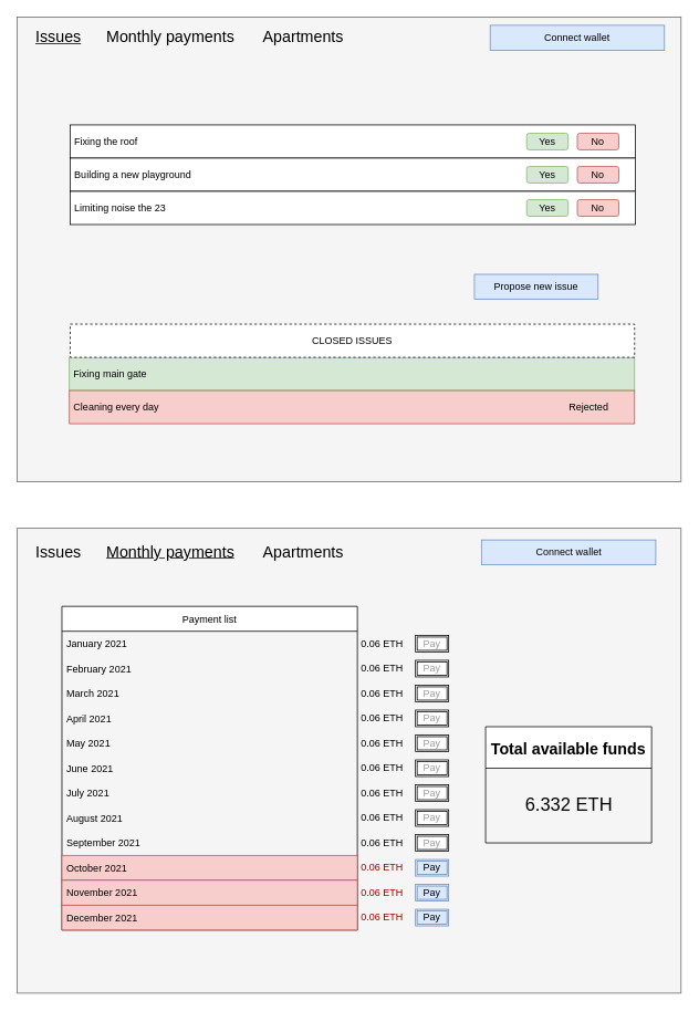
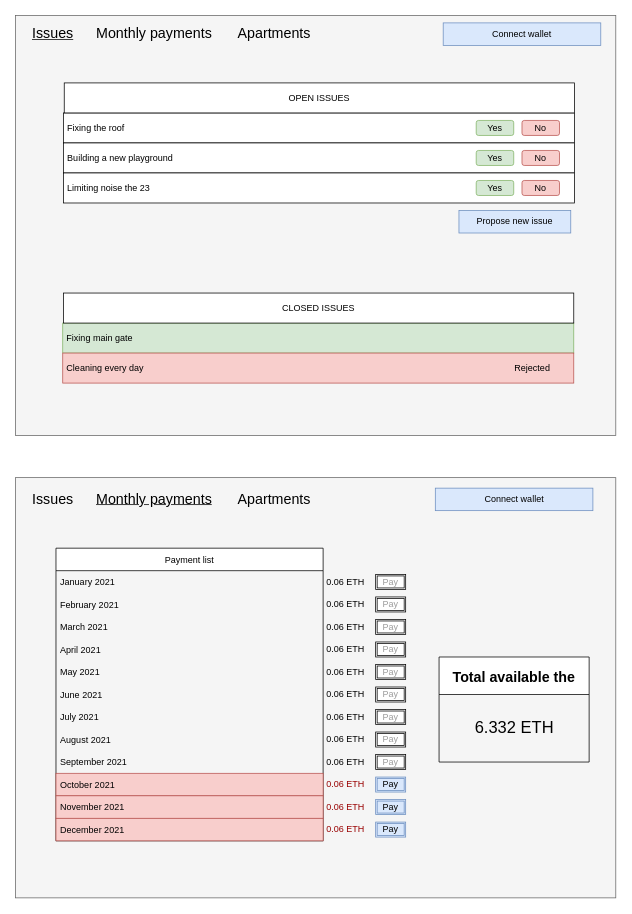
  <mxCell id="0" />
  <mxCell id="1" parent="0" />
  <mxCell id="2" value="" style="rounded=0;whiteSpace=wrap;html=1;fillColor=#f5f5f5;strokeColor=#666666;fontColor=#333333;" vertex="1" parent="1"><mxGeometry x="20" y="636" width="800" height="560" as="geometry" /></mxCell>
  <mxCell id="3" value="" style="rounded=0;whiteSpace=wrap;html=1;fillColor=#f5f5f5;strokeColor=#666666;fontColor=#333333;" vertex="1" parent="1"><mxGeometry x="20" y="20" width="800" height="560" as="geometry" /></mxCell>
  <mxCell id="4" value="&amp;nbsp;Fixing the roof" style="rounded=0;whiteSpace=wrap;html=1;align=left;" vertex="1" parent="1"><mxGeometry x="84" y="150" width="681" height="40" as="geometry" /></mxCell>
- <mxCell id="5" value="Propose new issue" style="rounded=0;whiteSpace=wrap;html=1;fillColor=#dae8fc;strokeColor=#6c8ebf;" vertex="1" parent="1"><mxGeometry x="571" y="330" width="149" height="30" as="geometry" /></mxCell>
+ <mxCell id="5" value="Propose new issue" style="rounded=0;whiteSpace=wrap;html=1;fillColor=#dae8fc;strokeColor=#6c8ebf;" vertex="1" parent="1"><mxGeometry x="611" y="280" width="149" height="30" as="geometry" /></mxCell>
  <mxCell id="6" value="No" style="rounded=1;whiteSpace=wrap;html=1;fillColor=#f8cecc;strokeColor=#b85450;" vertex="1" parent="1"><mxGeometry x="695" y="160" width="50" height="20" as="geometry" /></mxCell>
  <mxCell id="7" value="Yes" style="rounded=1;whiteSpace=wrap;html=1;fillColor=#d5e8d4;strokeColor=#82b366;" vertex="1" parent="1"><mxGeometry x="634" y="160" width="50" height="20" as="geometry" /></mxCell>
  <mxCell id="8" value="&amp;nbsp;Building a new playground" style="rounded=0;whiteSpace=wrap;html=1;align=left;" vertex="1" parent="1"><mxGeometry x="84" y="190" width="681" height="40" as="geometry" /></mxCell>
  <mxCell id="9" value="No" style="rounded=1;whiteSpace=wrap;html=1;fillColor=#f8cecc;strokeColor=#b85450;" vertex="1" parent="1"><mxGeometry x="695" y="200" width="50" height="20" as="geometry" /></mxCell>
  <mxCell id="10" value="Yes" style="rounded=1;whiteSpace=wrap;html=1;fillColor=#d5e8d4;strokeColor=#82b366;" vertex="1" parent="1"><mxGeometry x="634" y="200" width="50" height="20" as="geometry" /></mxCell>
  <mxCell id="11" value="&amp;nbsp;Limiting noise the 23" style="rounded=0;whiteSpace=wrap;html=1;align=left;" vertex="1" parent="1"><mxGeometry x="84" y="230" width="681" height="40" as="geometry" /></mxCell>
  <mxCell id="12" value="No" style="rounded=1;whiteSpace=wrap;html=1;fillColor=#f8cecc;strokeColor=#b85450;" vertex="1" parent="1"><mxGeometry x="695" y="240" width="50" height="20" as="geometry" /></mxCell>
  <mxCell id="13" value="Yes" style="rounded=1;whiteSpace=wrap;html=1;fillColor=#d5e8d4;strokeColor=#82b366;" vertex="1" parent="1"><mxGeometry x="634" y="240" width="50" height="20" as="geometry" /></mxCell>
+ <mxCell id="14" value="OPEN ISSUES" style="rounded=0;whiteSpace=wrap;html=1;" vertex="1" parent="1"><mxGeometry x="85" y="110" width="680" height="40" as="geometry" /></mxCell>
  <mxCell id="15" value="&amp;nbsp;Fixing main gate" style="rounded=0;whiteSpace=wrap;html=1;align=left;fillColor=#d5e8d4;strokeColor=#82b366;" vertex="1" parent="1"><mxGeometry x="83" y="430" width="681" height="40" as="geometry" /></mxCell>
  <mxCell id="16" value="&amp;nbsp;Cleaning every day" style="rounded=0;whiteSpace=wrap;html=1;align=left;fillColor=#f8cecc;strokeColor=#b85450;" vertex="1" parent="1"><mxGeometry x="83" y="470" width="681" height="40" as="geometry" /></mxCell>
- <mxCell id="17" value="CLOSED ISSUES" style="rounded=0;whiteSpace=wrap;html=1;dashed=1;" vertex="1" parent="1"><mxGeometry x="84" y="390" width="680" height="40" as="geometry" /></mxCell>
+ <mxCell id="17" value="CLOSED ISSUES" style="rounded=0;whiteSpace=wrap;html=1;" vertex="1" parent="1"><mxGeometry x="84" y="390" width="680" height="40" as="geometry" /></mxCell>
  <mxCell id="18" value="Rejected" style="text;html=1;strokeColor=none;fillColor=none;align=center;verticalAlign=middle;whiteSpace=wrap;rounded=0;" vertex="1" parent="1"><mxGeometry x="679" y="475" width="60" height="30" as="geometry" /></mxCell>
  <mxCell id="19" value="Connect wallet" style="rounded=0;whiteSpace=wrap;html=1;fillColor=#dae8fc;strokeColor=#6c8ebf;" vertex="1" parent="1"><mxGeometry x="590" y="30" width="210" height="30" as="geometry" /></mxCell>
  <mxCell id="20" value="Payment list" style="swimlane;fontStyle=0;childLayout=stackLayout;horizontal=1;startSize=30;horizontalStack=0;resizeParent=1;resizeParentMax=0;resizeLast=0;collapsible=1;marginBottom=0;" vertex="1" parent="1"><mxGeometry x="74" y="730" width="356" height="390" as="geometry"><mxRectangle x="64" y="690" width="100" height="30" as="alternateBounds" /></mxGeometry></mxCell>
  <mxCell id="21" value="January 2021" style="text;strokeColor=none;fillColor=none;align=left;verticalAlign=middle;spacingLeft=4;spacingRight=4;overflow=hidden;points=[[0,0.5],[1,0.5]];portConstraint=eastwest;rotatable=0;" vertex="1" parent="20"><mxGeometry y="30" width="356" height="30" as="geometry" /></mxCell>
  <mxCell id="22" value="February 2021" style="text;strokeColor=none;fillColor=none;align=left;verticalAlign=middle;spacingLeft=4;spacingRight=4;overflow=hidden;points=[[0,0.5],[1,0.5]];portConstraint=eastwest;rotatable=0;" vertex="1" parent="20"><mxGeometry y="60" width="356" height="30" as="geometry" /></mxCell>
  <mxCell id="23" value="March 2021" style="text;strokeColor=none;fillColor=none;align=left;verticalAlign=middle;spacingLeft=4;spacingRight=4;overflow=hidden;points=[[0,0.5],[1,0.5]];portConstraint=eastwest;rotatable=0;" vertex="1" parent="20"><mxGeometry y="90" width="356" height="30" as="geometry" /></mxCell>
  <mxCell id="24" value="April 2021" style="text;strokeColor=none;fillColor=none;align=left;verticalAlign=middle;spacingLeft=4;spacingRight=4;overflow=hidden;points=[[0,0.5],[1,0.5]];portConstraint=eastwest;rotatable=0;" vertex="1" parent="20"><mxGeometry y="120" width="356" height="30" as="geometry" /></mxCell>
  <mxCell id="25" value="May 2021" style="text;strokeColor=none;fillColor=none;align=left;verticalAlign=middle;spacingLeft=4;spacingRight=4;overflow=hidden;points=[[0,0.5],[1,0.5]];portConstraint=eastwest;rotatable=0;" vertex="1" parent="20"><mxGeometry y="150" width="356" height="30" as="geometry" /></mxCell>
  <mxCell id="26" value="June 2021" style="text;strokeColor=none;fillColor=none;align=left;verticalAlign=middle;spacingLeft=4;spacingRight=4;overflow=hidden;points=[[0,0.5],[1,0.5]];portConstraint=eastwest;rotatable=0;" vertex="1" parent="20"><mxGeometry y="180" width="356" height="30" as="geometry" /></mxCell>
  <mxCell id="27" value="July 2021" style="text;strokeColor=none;fillColor=none;align=left;verticalAlign=middle;spacingLeft=4;spacingRight=4;overflow=hidden;points=[[0,0.5],[1,0.5]];portConstraint=eastwest;rotatable=0;" vertex="1" parent="20"><mxGeometry y="210" width="356" height="30" as="geometry" /></mxCell>
  <mxCell id="28" value="August 2021" style="text;strokeColor=none;fillColor=none;align=left;verticalAlign=middle;spacingLeft=4;spacingRight=4;overflow=hidden;points=[[0,0.5],[1,0.5]];portConstraint=eastwest;rotatable=0;" vertex="1" parent="20"><mxGeometry y="240" width="356" height="30" as="geometry" /></mxCell>
  <mxCell id="29" value="September 2021" style="text;strokeColor=none;fillColor=none;align=left;verticalAlign=middle;spacingLeft=4;spacingRight=4;overflow=hidden;points=[[0,0.5],[1,0.5]];portConstraint=eastwest;rotatable=0;" vertex="1" parent="20"><mxGeometry y="270" width="356" height="30" as="geometry" /></mxCell>
  <mxCell id="30" value="October 2021" style="text;strokeColor=#b85450;fillColor=#f8cecc;align=left;verticalAlign=middle;spacingLeft=4;spacingRight=4;overflow=hidden;points=[[0,0.5],[1,0.5]];portConstraint=eastwest;rotatable=0;" vertex="1" parent="20"><mxGeometry y="300" width="356" height="30" as="geometry" /></mxCell>
  <mxCell id="31" value="November 2021" style="text;strokeColor=#b85450;fillColor=#f8cecc;align=left;verticalAlign=middle;spacingLeft=4;spacingRight=4;overflow=hidden;points=[[0,0.5],[1,0.5]];portConstraint=eastwest;rotatable=0;" vertex="1" parent="20"><mxGeometry y="330" width="356" height="30" as="geometry" /></mxCell>
  <mxCell id="32" value="December 2021" style="text;strokeColor=#b85450;fillColor=#f8cecc;align=left;verticalAlign=middle;spacingLeft=4;spacingRight=4;overflow=hidden;points=[[0,0.5],[1,0.5]];portConstraint=eastwest;rotatable=0;" vertex="1" parent="20"><mxGeometry y="360" width="356" height="30" as="geometry" /></mxCell>
  <mxCell id="33" value="Pay" style="shape=ext;double=1;rounded=0;whiteSpace=wrap;html=1;fontColor=#9C9C9C;" vertex="1" parent="1"><mxGeometry x="500" y="765" width="40" height="20" as="geometry" /></mxCell>
  <mxCell id="34" value="0.06 ETH" style="text;html=1;strokeColor=none;fillColor=none;align=center;verticalAlign=middle;whiteSpace=wrap;rounded=0;fontColor=#000000;" vertex="1" parent="1"><mxGeometry x="430" y="760" width="60" height="30" as="geometry" /></mxCell>
  <mxCell id="35" value="Pay" style="shape=ext;double=1;rounded=0;whiteSpace=wrap;html=1;fontColor=#9C9C9C;" vertex="1" parent="1"><mxGeometry x="500" y="795" width="40" height="20" as="geometry" /></mxCell>
  <mxCell id="36" value="0.06 ETH" style="text;html=1;strokeColor=none;fillColor=none;align=center;verticalAlign=middle;whiteSpace=wrap;rounded=0;fontColor=#000000;" vertex="1" parent="1"><mxGeometry x="430" y="790" width="60" height="30" as="geometry" /></mxCell>
  <mxCell id="37" value="Pay" style="shape=ext;double=1;rounded=0;whiteSpace=wrap;html=1;fontColor=#9C9C9C;" vertex="1" parent="1"><mxGeometry x="500" y="825" width="40" height="20" as="geometry" /></mxCell>
  <mxCell id="38" value="0.06 ETH" style="text;html=1;strokeColor=none;fillColor=none;align=center;verticalAlign=middle;whiteSpace=wrap;rounded=0;fontColor=#000000;" vertex="1" parent="1"><mxGeometry x="430" y="820" width="60" height="30" as="geometry" /></mxCell>
  <mxCell id="39" value="Pay" style="shape=ext;double=1;rounded=0;whiteSpace=wrap;html=1;fontColor=#9C9C9C;" vertex="1" parent="1"><mxGeometry x="500" y="855" width="40" height="20" as="geometry" /></mxCell>
  <mxCell id="40" value="0.06 ETH" style="text;html=1;strokeColor=none;fillColor=none;align=center;verticalAlign=middle;whiteSpace=wrap;rounded=0;fontColor=#000000;" vertex="1" parent="1"><mxGeometry x="430" y="850" width="60" height="30" as="geometry" /></mxCell>
  <mxCell id="41" value="Pay" style="shape=ext;double=1;rounded=0;whiteSpace=wrap;html=1;fontColor=#9C9C9C;" vertex="1" parent="1"><mxGeometry x="500" y="885" width="40" height="20" as="geometry" /></mxCell>
  <mxCell id="42" value="0.06 ETH" style="text;html=1;strokeColor=none;fillColor=none;align=center;verticalAlign=middle;whiteSpace=wrap;rounded=0;fontColor=#000000;" vertex="1" parent="1"><mxGeometry x="430" y="880" width="60" height="30" as="geometry" /></mxCell>
  <mxCell id="43" value="Pay" style="shape=ext;double=1;rounded=0;whiteSpace=wrap;html=1;fontColor=#9C9C9C;" vertex="1" parent="1"><mxGeometry x="500" y="915" width="40" height="20" as="geometry" /></mxCell>
  <mxCell id="44" value="0.06 ETH" style="text;html=1;strokeColor=none;fillColor=none;align=center;verticalAlign=middle;whiteSpace=wrap;rounded=0;fontColor=#000000;" vertex="1" parent="1"><mxGeometry x="430" y="910" width="60" height="30" as="geometry" /></mxCell>
  <mxCell id="45" value="Pay" style="shape=ext;double=1;rounded=0;whiteSpace=wrap;html=1;fontColor=#9C9C9C;" vertex="1" parent="1"><mxGeometry x="500" y="945" width="40" height="20" as="geometry" /></mxCell>
  <mxCell id="46" value="0.06 ETH" style="text;html=1;strokeColor=none;fillColor=none;align=center;verticalAlign=middle;whiteSpace=wrap;rounded=0;fontColor=#000000;" vertex="1" parent="1"><mxGeometry x="430" y="940" width="60" height="30" as="geometry" /></mxCell>
  <mxCell id="47" value="Pay" style="shape=ext;double=1;rounded=0;whiteSpace=wrap;html=1;fontColor=#9C9C9C;" vertex="1" parent="1"><mxGeometry x="500" y="975" width="40" height="20" as="geometry" /></mxCell>
  <mxCell id="48" value="0.06 ETH" style="text;html=1;strokeColor=none;fillColor=none;align=center;verticalAlign=middle;whiteSpace=wrap;rounded=0;fontColor=#000000;" vertex="1" parent="1"><mxGeometry x="430" y="970" width="60" height="30" as="geometry" /></mxCell>
  <mxCell id="49" value="Pay" style="shape=ext;double=1;rounded=0;whiteSpace=wrap;html=1;fontColor=#9C9C9C;" vertex="1" parent="1"><mxGeometry x="500" y="1005" width="40" height="20" as="geometry" /></mxCell>
  <mxCell id="50" value="0.06 ETH" style="text;html=1;strokeColor=none;fillColor=none;align=center;verticalAlign=middle;whiteSpace=wrap;rounded=0;fontColor=#000000;" vertex="1" parent="1"><mxGeometry x="430" y="1000" width="60" height="30" as="geometry" /></mxCell>
  <mxCell id="51" value="Pay" style="shape=ext;double=1;rounded=0;whiteSpace=wrap;html=1;fillColor=#dae8fc;strokeColor=#6c8ebf;" vertex="1" parent="1"><mxGeometry x="500" y="1035" width="40" height="20" as="geometry" /></mxCell>
  <mxCell id="52" value="0.06 ETH" style="text;html=1;strokeColor=none;fillColor=none;align=center;verticalAlign=middle;whiteSpace=wrap;rounded=0;fontColor=#990000;" vertex="1" parent="1"><mxGeometry x="430" y="1030" width="60" height="30" as="geometry" /></mxCell>
  <mxCell id="53" value="Pay" style="shape=ext;double=1;rounded=0;whiteSpace=wrap;html=1;fillColor=#dae8fc;strokeColor=#6c8ebf;" vertex="1" parent="1"><mxGeometry x="500" y="1065" width="40" height="20" as="geometry" /></mxCell>
  <mxCell id="54" value="0.06 ETH" style="text;html=1;strokeColor=none;fillColor=none;align=center;verticalAlign=middle;whiteSpace=wrap;rounded=0;fontColor=#990000;" vertex="1" parent="1"><mxGeometry x="430" y="1060" width="60" height="30" as="geometry" /></mxCell>
  <mxCell id="55" value="Pay" style="shape=ext;double=1;rounded=0;whiteSpace=wrap;html=1;fillColor=#dae8fc;strokeColor=#6c8ebf;" vertex="1" parent="1"><mxGeometry x="500" y="1095" width="40" height="20" as="geometry" /></mxCell>
  <mxCell id="56" value="0.06 ETH" style="text;html=1;strokeColor=none;fillColor=none;align=center;verticalAlign=middle;whiteSpace=wrap;rounded=0;fontColor=#990000;" vertex="1" parent="1"><mxGeometry x="430" y="1090" width="60" height="30" as="geometry" /></mxCell>
- <mxCell id="57" value="Total available funds" style="swimlane;fontColor=#000000;fontSize=19;startSize=50;" vertex="1" parent="1"><mxGeometry x="584.5" y="875" width="200" height="140" as="geometry" /></mxCell>
+ <mxCell id="57" value="Total available the" style="swimlane;fontColor=#000000;fontSize=19;startSize=50;" vertex="1" parent="1"><mxGeometry x="584.5" y="875" width="200" height="140" as="geometry" /></mxCell>
  <mxCell id="58" value="6.332 ETH" style="text;html=1;strokeColor=none;fillColor=none;align=center;verticalAlign=middle;whiteSpace=wrap;rounded=0;fontSize=22;fontColor=#000000;" vertex="1" parent="1"><mxGeometry x="609.5" y="945" width="150" height="50" as="geometry" /></mxCell>
  <mxCell id="59" value="Connect wallet" style="rounded=0;whiteSpace=wrap;html=1;fillColor=#dae8fc;strokeColor=#6c8ebf;" vertex="1" parent="1"><mxGeometry x="579.5" y="650" width="210" height="30" as="geometry" /></mxCell>
  <mxCell id="60" value="&lt;u&gt;Issues&lt;/u&gt;" style="text;html=1;strokeColor=none;fillColor=none;align=center;verticalAlign=middle;whiteSpace=wrap;rounded=0;fontSize=19;fontColor=#000000;" vertex="1" parent="1"><mxGeometry x="40" y="30" width="60" height="30" as="geometry" /></mxCell>
  <mxCell id="61" value="Monthly payments" style="text;html=1;strokeColor=none;fillColor=none;align=center;verticalAlign=middle;whiteSpace=wrap;rounded=0;fontSize=19;fontColor=#000000;" vertex="1" parent="1"><mxGeometry x="110" y="30" width="190" height="30" as="geometry" /></mxCell>
  <mxCell id="62" value="Apartments" style="text;html=1;strokeColor=none;fillColor=none;align=center;verticalAlign=middle;whiteSpace=wrap;rounded=0;fontSize=19;fontColor=#000000;" vertex="1" parent="1"><mxGeometry x="270" y="30" width="190" height="30" as="geometry" /></mxCell>
  <mxCell id="63" value="Issues" style="text;html=1;strokeColor=none;fillColor=none;align=center;verticalAlign=middle;whiteSpace=wrap;rounded=0;fontSize=19;fontColor=#000000;" vertex="1" parent="1"><mxGeometry x="40" y="650" width="60" height="30" as="geometry" /></mxCell>
  <mxCell id="64" value="&lt;u&gt;Monthly payments&lt;/u&gt;" style="text;html=1;strokeColor=none;fillColor=none;align=center;verticalAlign=middle;whiteSpace=wrap;rounded=0;fontSize=19;fontColor=#000000;" vertex="1" parent="1"><mxGeometry x="110" y="650" width="190" height="30" as="geometry" /></mxCell>
  <mxCell id="65" value="Apartments" style="text;html=1;strokeColor=none;fillColor=none;align=center;verticalAlign=middle;whiteSpace=wrap;rounded=0;fontSize=19;fontColor=#000000;" vertex="1" parent="1"><mxGeometry x="270" y="650" width="190" height="30" as="geometry" /></mxCell>
